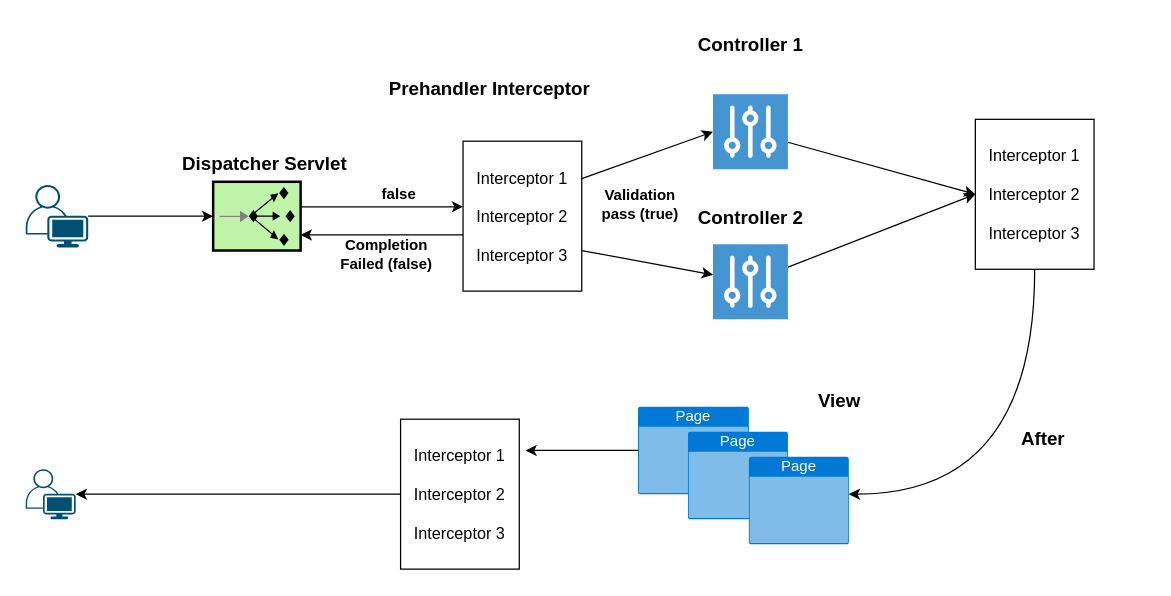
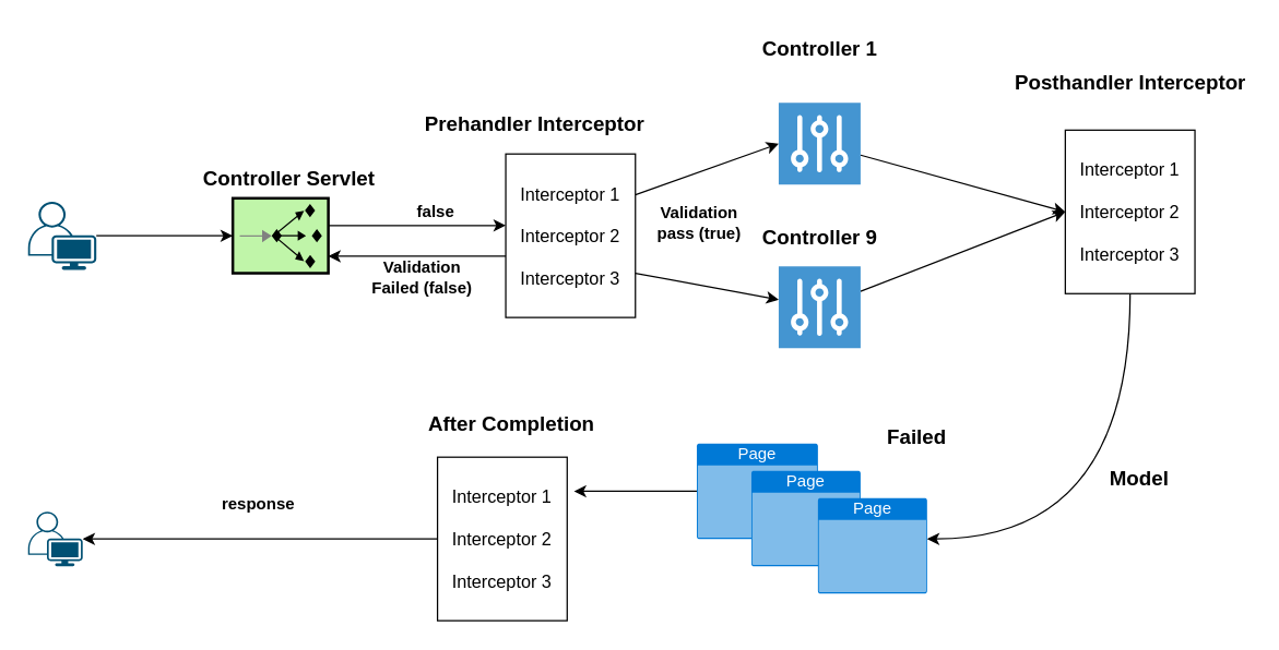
  <mxCell id="0" />
  <mxCell id="1" parent="0" />
  <mxCell id="2" value="" style="rounded=0;orthogonalLoop=1;jettySize=auto;html=1;entryX=0.25;entryY=0;entryDx=0;entryDy=0;exitX=0.25;exitY=0;exitDx=0;exitDy=0;" edge="1" parent="1" source="9"><mxGeometry relative="1" as="geometry"><mxPoint x="570" y="105" as="targetPoint" /></mxGeometry></mxCell>
  <mxCell id="3" style="rounded=0;orthogonalLoop=1;jettySize=auto;html=1;" edge="1" parent="1" source="4"><mxGeometry relative="1" as="geometry"><mxPoint x="780" y="155" as="targetPoint" /></mxGeometry></mxCell>
  <mxCell id="4" value="" style="pointerEvents=1;shadow=0;dashed=0;html=1;strokeColor=none;fillColor=#4495D1;labelPosition=center;verticalLabelPosition=bottom;verticalAlign=top;align=center;outlineConnect=0;shape=mxgraph.veeam.controller;" vertex="1" parent="1"><mxGeometry x="570" y="75" width="60" height="60" as="geometry" /></mxCell>
  <mxCell id="5" style="edgeStyle=orthogonalEdgeStyle;rounded=0;orthogonalLoop=1;jettySize=auto;html=1;entryX=0.5;entryY=1;entryDx=0;entryDy=0;" edge="1" parent="1"><mxGeometry relative="1" as="geometry"><mxPoint x="240" y="165" as="sourcePoint" /><mxPoint x="370" y="165" as="targetPoint" /></mxGeometry></mxCell>
  <mxCell id="6" value="" style="fillColor=#c0f5a9;dashed=0;outlineConnect=0;strokeWidth=2;html=1;align=center;fontSize=8;verticalLabelPosition=bottom;verticalAlign=top;shape=mxgraph.eip.message_dispatcher;" vertex="1" parent="1"><mxGeometry x="170" y="145" width="70" height="55" as="geometry" /></mxCell>
  <mxCell id="7" style="rounded=0;orthogonalLoop=1;jettySize=auto;html=1;" edge="1" parent="1" source="8"><mxGeometry relative="1" as="geometry"><mxPoint x="780" y="155" as="targetPoint" /></mxGeometry></mxCell>
  <mxCell id="8" value="" style="pointerEvents=1;shadow=0;dashed=0;html=1;strokeColor=none;fillColor=#4495D1;labelPosition=center;verticalLabelPosition=bottom;verticalAlign=top;align=center;outlineConnect=0;shape=mxgraph.veeam.controller;" vertex="1" parent="1"><mxGeometry x="570" y="195" width="60" height="60" as="geometry" /></mxCell>
  <mxCell id="9" value="Interceptor 1&lt;div style=&quot;font-size: 13px;&quot;&gt;&lt;br style=&quot;font-size: 13px;&quot;&gt;&lt;/div&gt;&lt;div style=&quot;font-size: 13px;&quot;&gt;Interceptor 2&lt;/div&gt;&lt;div style=&quot;font-size: 13px;&quot;&gt;&lt;br style=&quot;font-size: 13px;&quot;&gt;&lt;/div&gt;&lt;div style=&quot;font-size: 13px;&quot;&gt;Interceptor 3&lt;/div&gt;" style="rounded=0;whiteSpace=wrap;html=1;direction=south;fontSize=13;" vertex="1" parent="1"><mxGeometry x="370" y="112.5" width="95" height="120" as="geometry" /></mxCell>
- <mxCell id="10" value="Prehandler Interceptor" style="text;html=1;align=center;verticalAlign=middle;whiteSpace=wrap;rounded=0;fontStyle=1;fontSize=15;" vertex="1" parent="1"><mxGeometry x="310" y="55" width="162.5" height="30" as="geometry" /></mxCell>
+ <mxCell id="10" value="Prehandler Interceptor" style="text;html=1;align=center;verticalAlign=middle;whiteSpace=wrap;rounded=0;fontStyle=1;fontSize=15;" vertex="1" parent="1"><mxGeometry x="310" y="75" width="162.5" height="30" as="geometry" /></mxCell>
  <mxCell id="11" value="Controller 1" style="text;html=1;align=center;verticalAlign=middle;whiteSpace=wrap;rounded=0;fontStyle=1;fontSize=15;" vertex="1" parent="1"><mxGeometry x="518.75" y="20" width="162.5" height="30" as="geometry" /></mxCell>
- <mxCell id="12" value="Controller 2" style="text;html=1;align=center;verticalAlign=middle;whiteSpace=wrap;rounded=0;fontStyle=1;fontSize=15;" vertex="1" parent="1"><mxGeometry x="518.75" y="157.5" width="162.5" height="30" as="geometry" /></mxCell>
+ <mxCell id="12" value="Controller 9" style="text;html=1;align=center;verticalAlign=middle;whiteSpace=wrap;rounded=0;fontStyle=1;fontSize=15;" vertex="1" parent="1"><mxGeometry x="518.75" y="157.5" width="162.5" height="30" as="geometry" /></mxCell>
  <mxCell id="13" value="" style="points=[[0.35,0,0],[0.98,0.51,0],[1,0.71,0],[0.67,1,0],[0,0.795,0],[0,0.65,0]];verticalLabelPosition=bottom;sketch=0;html=1;verticalAlign=top;aspect=fixed;align=center;pointerEvents=1;shape=mxgraph.cisco19.user;fillColor=#005073;strokeColor=none;" vertex="1" parent="1"><mxGeometry x="20" y="147.5" width="50" height="50" as="geometry" /></mxCell>
- <mxCell id="14" value="Dispatcher Servlet" style="text;html=1;align=center;verticalAlign=middle;whiteSpace=wrap;rounded=0;fontStyle=1;fontSize=15;" vertex="1" parent="1"><mxGeometry x="130" y="115" width="162.5" height="30" as="geometry" /></mxCell>
+ <mxCell id="14" value="Controller Servlet" style="text;html=1;align=center;verticalAlign=middle;whiteSpace=wrap;rounded=0;fontStyle=1;fontSize=15;" vertex="1" parent="1"><mxGeometry x="130" y="115" width="162.5" height="30" as="geometry" /></mxCell>
  <mxCell id="15" style="edgeStyle=orthogonalEdgeStyle;rounded=0;orthogonalLoop=1;jettySize=auto;html=1;entryX=0;entryY=0.5;entryDx=0;entryDy=0;entryPerimeter=0;" edge="1" parent="1" source="13" target="6"><mxGeometry relative="1" as="geometry" /></mxCell>
  <mxCell id="16" value="" style="rounded=0;orthogonalLoop=1;jettySize=auto;html=1;exitX=0.25;exitY=0;exitDx=0;exitDy=0;" edge="1" parent="1" target="8"><mxGeometry relative="1" as="geometry"><mxPoint x="465" y="200" as="sourcePoint" /><mxPoint x="570" y="162" as="targetPoint" /></mxGeometry></mxCell>
  <mxCell id="17" style="edgeStyle=orthogonalEdgeStyle;rounded=0;orthogonalLoop=1;jettySize=auto;html=1;" edge="1" parent="1" source="18"><mxGeometry relative="1" as="geometry"><mxPoint x="420" y="360" as="targetPoint" /></mxGeometry></mxCell>
  <mxCell id="18" value="Page" style="html=1;whiteSpace=wrap;strokeColor=none;fillColor=#0079D6;labelPosition=center;verticalLabelPosition=middle;verticalAlign=top;align=center;fontSize=12;outlineConnect=0;spacingTop=-6;fontColor=#FFFFFF;sketch=0;shape=mxgraph.sitemap.page;" vertex="1" parent="1"><mxGeometry x="510" y="325" width="88.75" height="70" as="geometry" /></mxCell>
  <mxCell id="19" value="Page" style="html=1;whiteSpace=wrap;strokeColor=none;fillColor=#0079D6;labelPosition=center;verticalLabelPosition=middle;verticalAlign=top;align=center;fontSize=12;outlineConnect=0;spacingTop=-6;fontColor=#FFFFFF;sketch=0;shape=mxgraph.sitemap.page;" vertex="1" parent="1"><mxGeometry x="550" y="345" width="80" height="70" as="geometry" /></mxCell>
  <mxCell id="20" value="Page" style="html=1;whiteSpace=wrap;strokeColor=none;fillColor=#0079D6;labelPosition=center;verticalLabelPosition=middle;verticalAlign=top;align=center;fontSize=12;outlineConnect=0;spacingTop=-6;fontColor=#FFFFFF;sketch=0;shape=mxgraph.sitemap.page;" vertex="1" parent="1"><mxGeometry x="598.75" y="365" width="80" height="70" as="geometry" /></mxCell>
  <mxCell id="21" style="edgeStyle=orthogonalEdgeStyle;rounded=0;orthogonalLoop=1;jettySize=auto;html=1;curved=1;exitX=1;exitY=0.5;exitDx=0;exitDy=0;" edge="1" parent="1" source="22" target="20"><mxGeometry relative="1" as="geometry"><mxPoint x="690" y="395" as="targetPoint" /><Array as="points"><mxPoint x="828" y="395" /></Array></mxGeometry></mxCell>
  <mxCell id="22" value="Interceptor 1&lt;div style=&quot;font-size: 13px;&quot;&gt;&lt;br style=&quot;font-size: 13px;&quot;&gt;&lt;/div&gt;&lt;div style=&quot;font-size: 13px;&quot;&gt;Interceptor 2&lt;/div&gt;&lt;div style=&quot;font-size: 13px;&quot;&gt;&lt;br style=&quot;font-size: 13px;&quot;&gt;&lt;/div&gt;&lt;div style=&quot;font-size: 13px;&quot;&gt;Interceptor 3&lt;/div&gt;" style="rounded=0;whiteSpace=wrap;html=1;direction=south;fontSize=13;" vertex="1" parent="1"><mxGeometry x="780.01" y="95" width="95" height="120" as="geometry" /></mxCell>
+ <mxCell id="23" value="Posthandler Interceptor" style="text;html=1;align=center;verticalAlign=middle;whiteSpace=wrap;rounded=0;fontStyle=1;fontSize=15;" vertex="1" parent="1"><mxGeometry x="740.63" y="45" width="173.75" height="30" as="geometry" /></mxCell>
  <mxCell id="24" value="Interceptor 1&lt;div style=&quot;font-size: 13px;&quot;&gt;&lt;br style=&quot;font-size: 13px;&quot;&gt;&lt;/div&gt;&lt;div style=&quot;font-size: 13px;&quot;&gt;Interceptor 2&lt;/div&gt;&lt;div style=&quot;font-size: 13px;&quot;&gt;&lt;br style=&quot;font-size: 13px;&quot;&gt;&lt;/div&gt;&lt;div style=&quot;font-size: 13px;&quot;&gt;Interceptor 3&lt;/div&gt;" style="rounded=0;whiteSpace=wrap;html=1;direction=south;fontSize=13;" vertex="1" parent="1"><mxGeometry x="320" y="335" width="95" height="120" as="geometry" /></mxCell>
+ <mxCell id="25" value="After Completion" style="text;html=1;align=center;verticalAlign=middle;whiteSpace=wrap;rounded=0;fontStyle=1;fontSize=15;" vertex="1" parent="1"><mxGeometry x="292.5" y="295" width="162.5" height="30" as="geometry" /></mxCell>
  <mxCell id="26" value="" style="points=[[0.35,0,0],[0.98,0.51,0],[1,0.71,0],[0.67,1,0],[0,0.795,0],[0,0.65,0]];verticalLabelPosition=bottom;sketch=0;html=1;verticalAlign=top;aspect=fixed;align=center;pointerEvents=1;shape=mxgraph.cisco19.user;fillColor=#005073;strokeColor=none;" vertex="1" parent="1"><mxGeometry x="20" y="375" width="40" height="40" as="geometry" /></mxCell>
  <mxCell id="27" style="edgeStyle=orthogonalEdgeStyle;rounded=0;orthogonalLoop=1;jettySize=auto;html=1;exitX=0.5;exitY=1;exitDx=0;exitDy=0;" edge="1" parent="1" source="24" target="26"><mxGeometry relative="1" as="geometry"><mxPoint x="180" y="183" as="sourcePoint" /></mxGeometry></mxCell>
- <mxCell id="28" value="View" style="text;html=1;align=center;verticalAlign=middle;whiteSpace=wrap;rounded=0;fontStyle=1;fontSize=15;" vertex="1" parent="1"><mxGeometry x="590" y="305" width="162.5" height="30" as="geometry" /></mxCell>
- <mxCell id="29" value="After" style="text;html=1;align=center;verticalAlign=middle;whiteSpace=wrap;rounded=0;fontStyle=1;fontSize=15;" vertex="1" parent="1"><mxGeometry x="752.5" y="335" width="162.5" height="30" as="geometry" /></mxCell>
+ <mxCell id="28" value="Failed" style="text;html=1;align=center;verticalAlign=middle;whiteSpace=wrap;rounded=0;fontStyle=1;fontSize=15;" vertex="1" parent="1"><mxGeometry x="590" y="305" width="162.5" height="30" as="geometry" /></mxCell>
+ <mxCell id="29" value="Model" style="text;html=1;align=center;verticalAlign=middle;whiteSpace=wrap;rounded=0;fontStyle=1;fontSize=15;" vertex="1" parent="1"><mxGeometry x="752.5" y="335" width="162.5" height="30" as="geometry" /></mxCell>
  <mxCell id="30" style="edgeStyle=orthogonalEdgeStyle;rounded=0;orthogonalLoop=1;jettySize=auto;html=1;entryX=0.5;entryY=1;entryDx=0;entryDy=0;" edge="1" parent="1"><mxGeometry relative="1" as="geometry"><mxPoint x="370" y="187.5" as="sourcePoint" /><mxPoint x="240" y="187.5" as="targetPoint" /></mxGeometry></mxCell>
  <mxCell id="31" value="&lt;b&gt;Validation pass (true)&lt;/b&gt;" style="text;html=1;align=center;verticalAlign=middle;whiteSpace=wrap;rounded=0;" vertex="1" parent="1"><mxGeometry x="472.5" y="147.5" width="77.5" height="30" as="geometry" /></mxCell>
- <mxCell id="32" value="Completion Failed (false)" style="text;html=1;align=center;verticalAlign=middle;whiteSpace=wrap;rounded=0;fontStyle=1" vertex="1" parent="1"><mxGeometry x="270" y="187.5" width="77.5" height="30" as="geometry" /></mxCell>
+ <mxCell id="32" value="Validation Failed (false)" style="text;html=1;align=center;verticalAlign=middle;whiteSpace=wrap;rounded=0;fontStyle=1" vertex="1" parent="1"><mxGeometry x="270" y="187.5" width="77.5" height="30" as="geometry" /></mxCell>
  <mxCell id="33" value="false" style="text;html=1;align=center;verticalAlign=middle;whiteSpace=wrap;rounded=0;fontStyle=1" vertex="1" parent="1"><mxGeometry x="280" y="140" width="77.5" height="30" as="geometry" /></mxCell>
+ <mxCell id="34" value="response" style="text;html=1;align=center;verticalAlign=middle;whiteSpace=wrap;rounded=0;fontStyle=1" vertex="1" parent="1"><mxGeometry x="150" y="355" width="77.5" height="30" as="geometry" /></mxCell>
